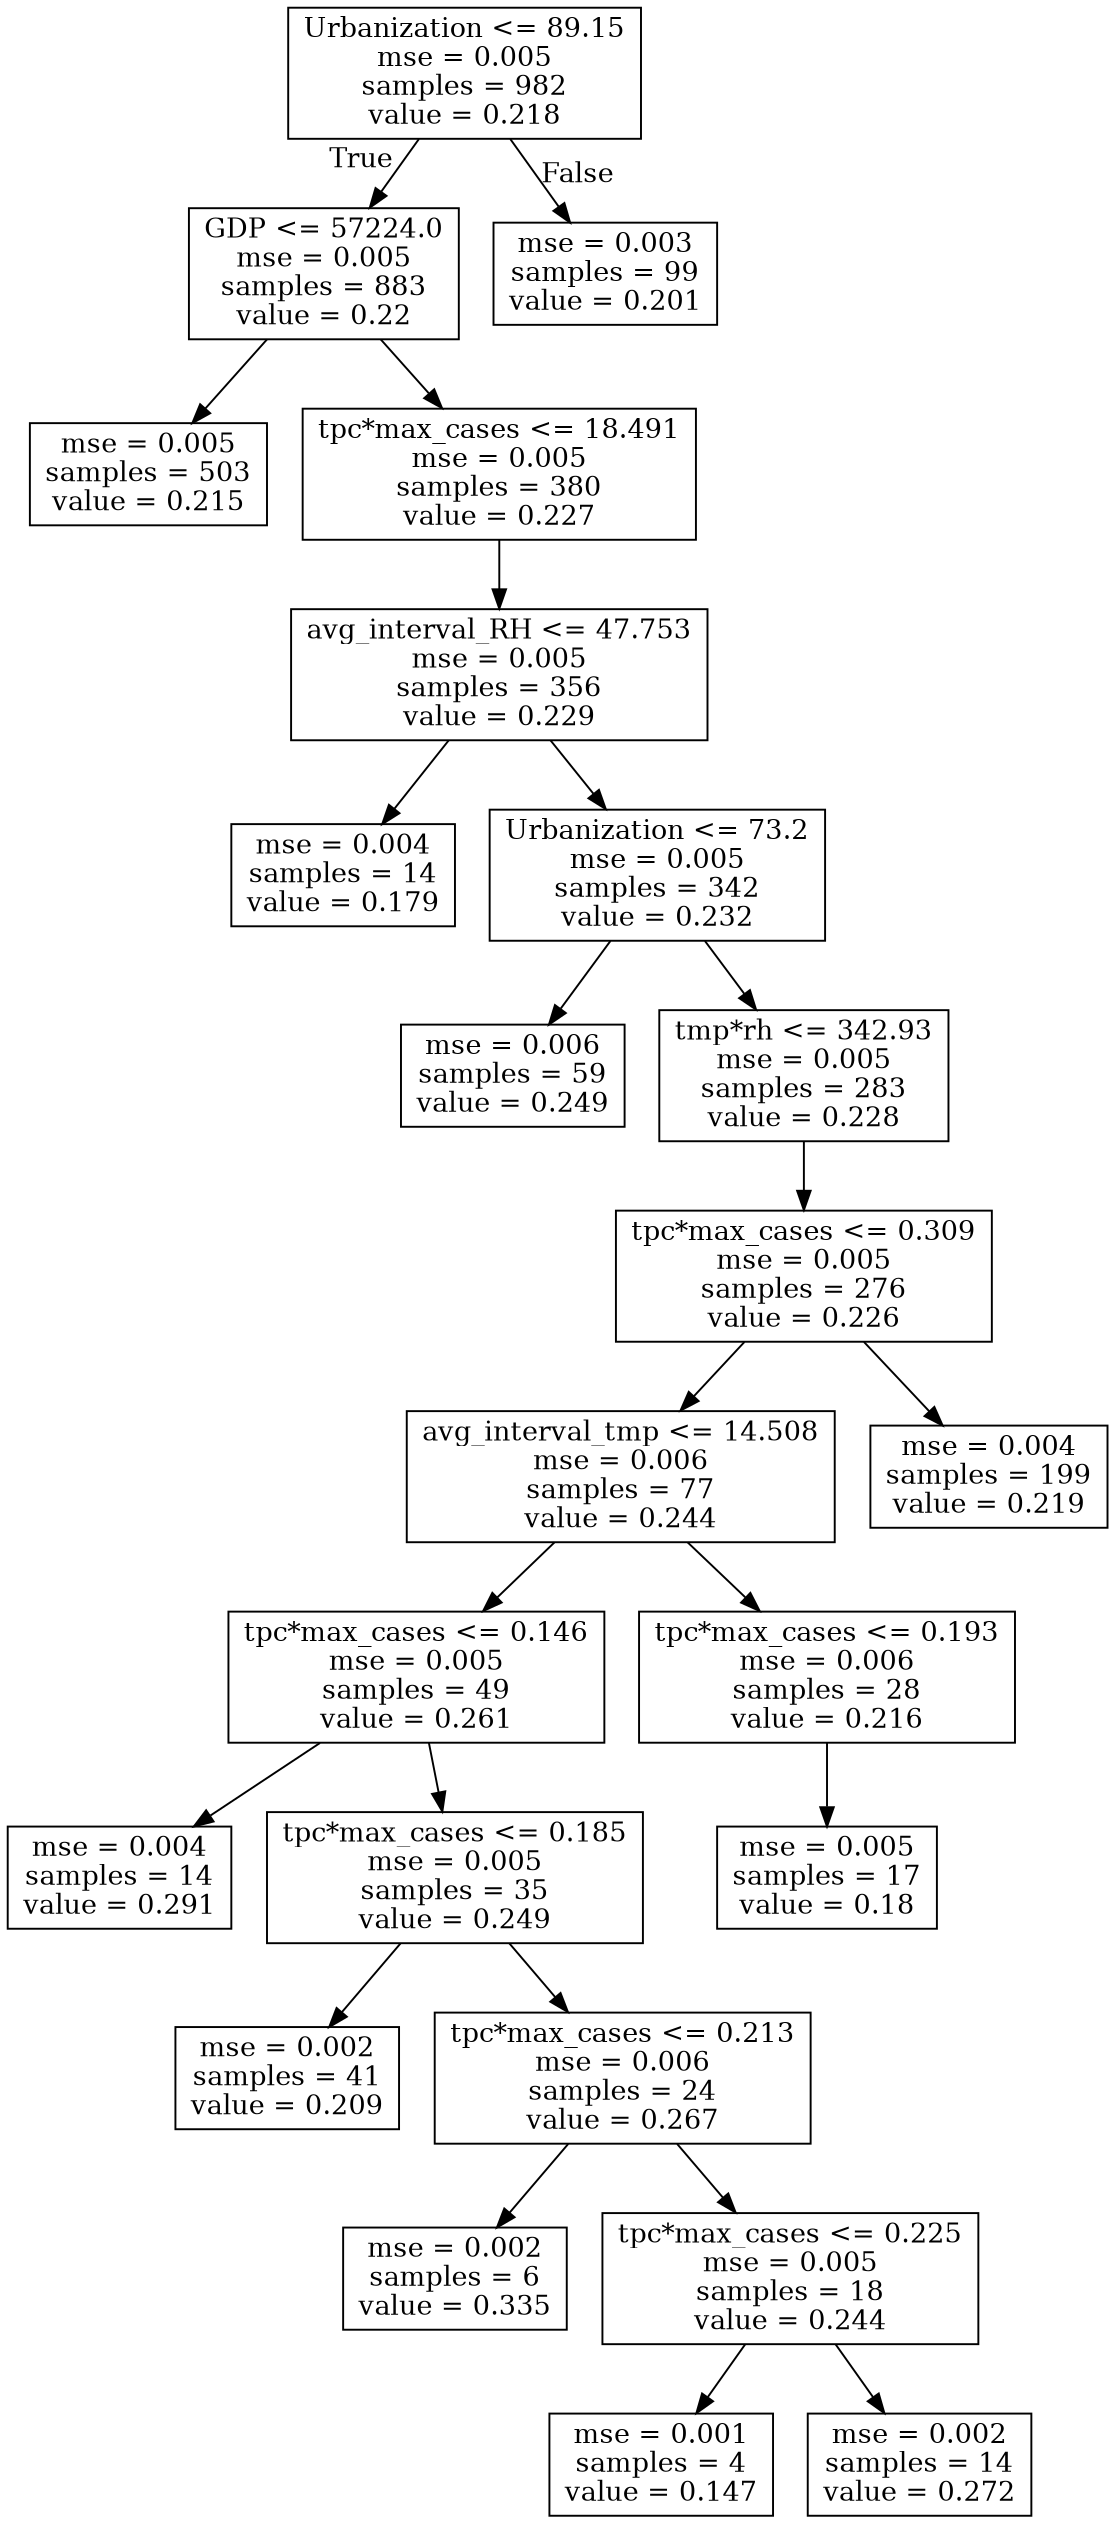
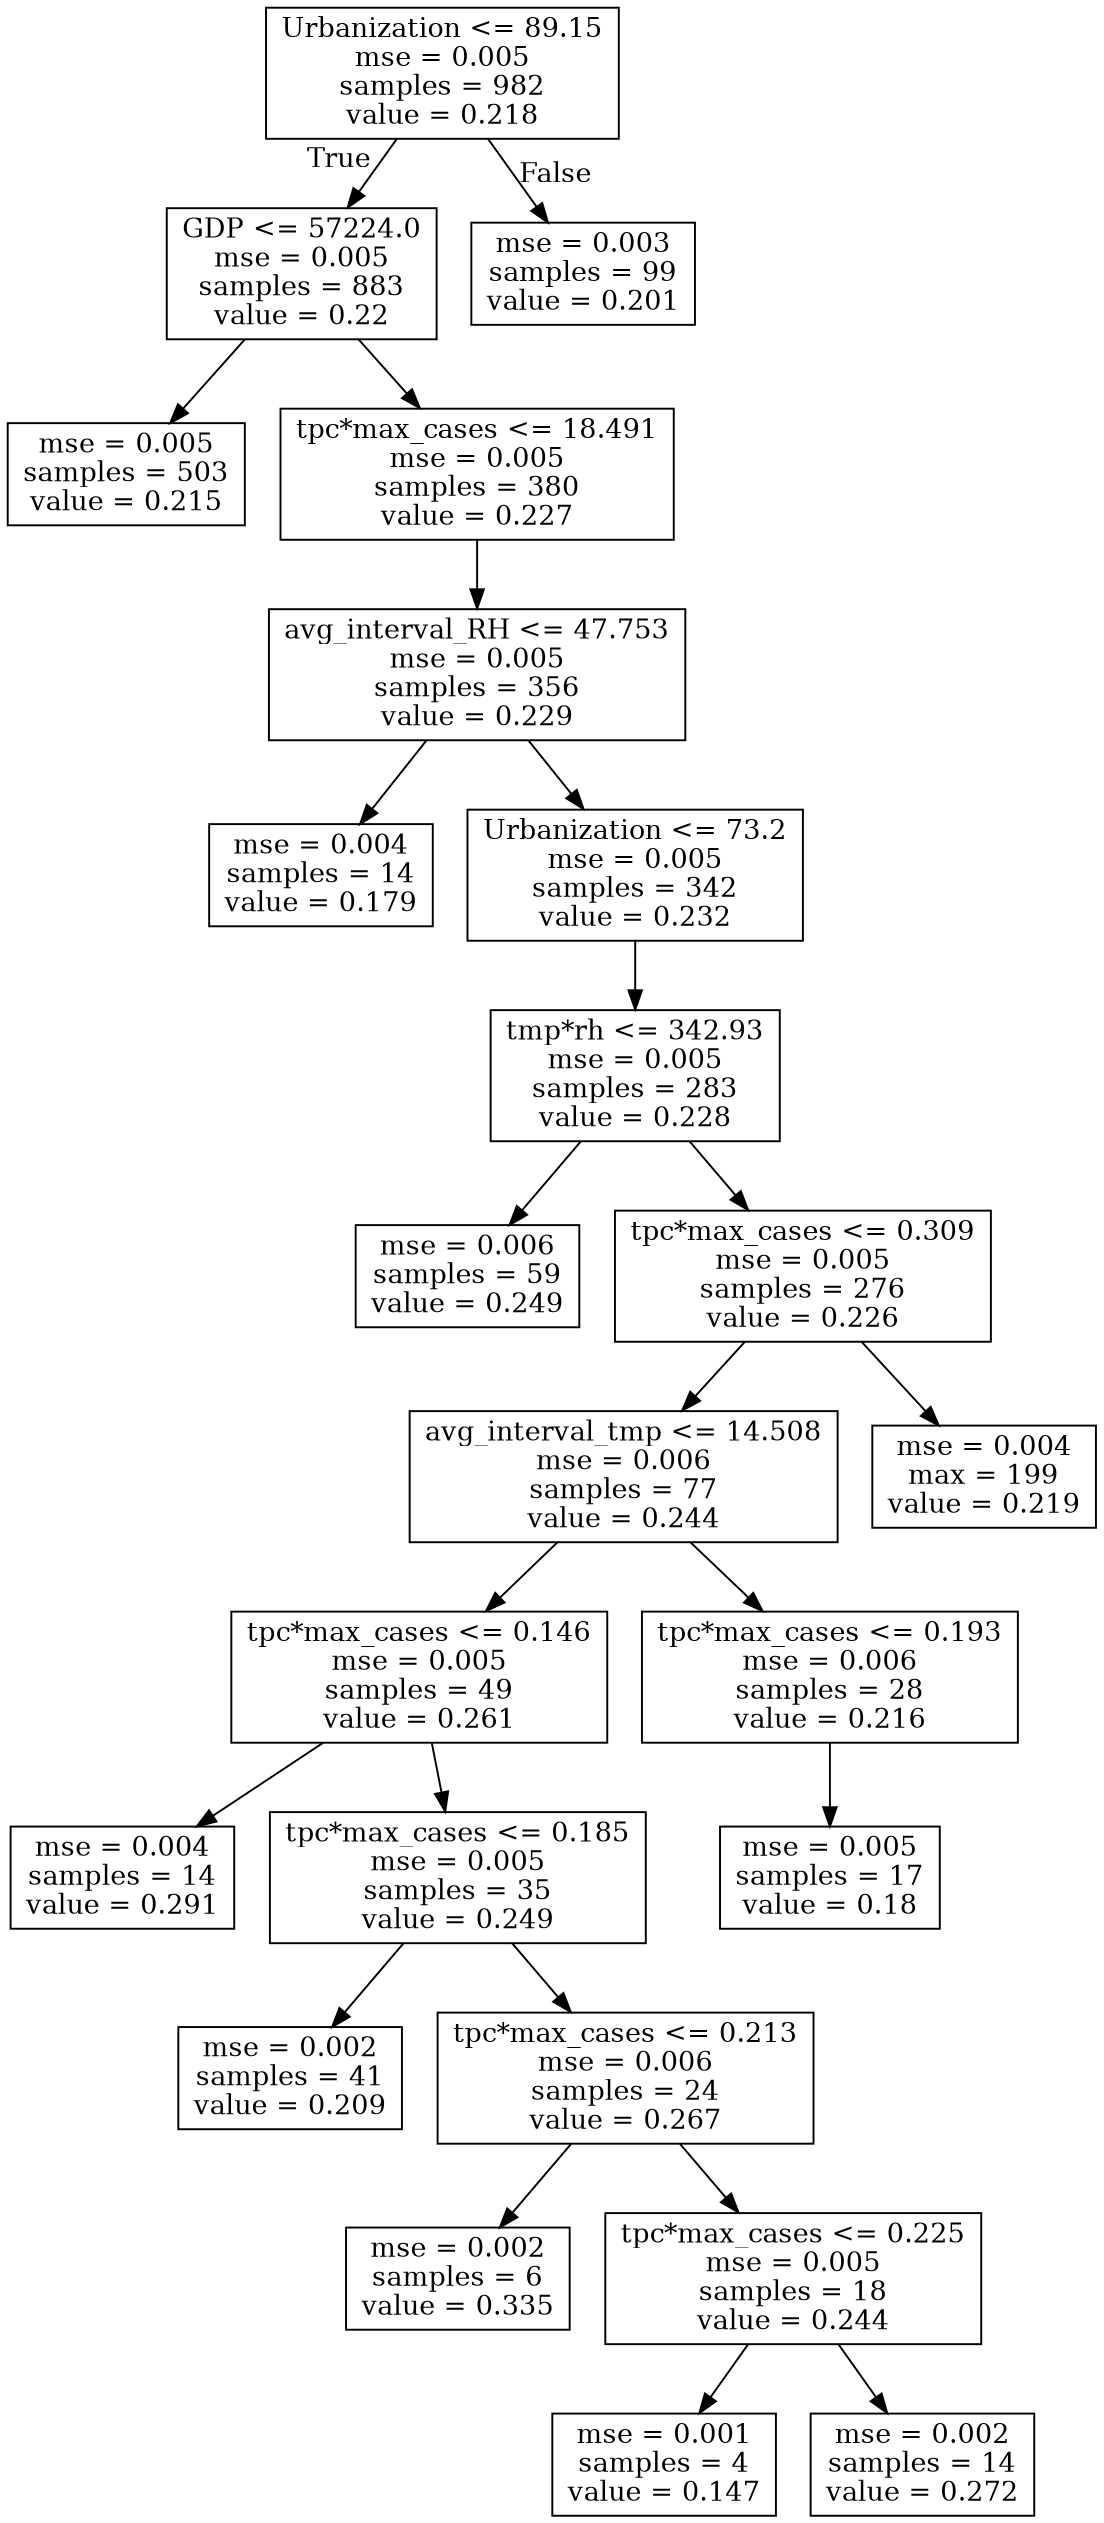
  digraph {
    node [shape=box]
    n1 [label="Urbanization <= 89.15\nmse = 0.005\nsamples = 982\nvalue = 0.218"]
    n2 [label="GDP <= 57224.0\nmse = 0.005\nsamples = 883\nvalue = 0.22"]
    n3 [label="mse = 0.003\nsamples = 99\nvalue = 0.201"]
    n4 [label="mse = 0.005\nsamples = 503\nvalue = 0.215"]
    n5 [label="tpc*max_cases <= 18.491\nmse = 0.005\nsamples = 380\nvalue = 0.227"]
    n6 [label="avg_interval_RH <= 47.753\nmse = 0.005\nsamples = 356\nvalue = 0.229"]
    n7 [label="mse = 0.004\nsamples = 14\nvalue = 0.179"]
    n8 [label="Urbanization <= 73.2\nmse = 0.005\nsamples = 342\nvalue = 0.232"]
    n9 [label="mse = 0.006\nsamples = 59\nvalue = 0.249"]
    n10 [label="tmp*rh <= 342.93\nmse = 0.005\nsamples = 283\nvalue = 0.228"]
    n11 [label="tpc*max_cases <= 0.309\nmse = 0.005\nsamples = 276\nvalue = 0.226"]
    n12 [label="avg_interval_tmp <= 14.508\nmse = 0.006\nsamples = 77\nvalue = 0.244"]
-   n13 [label="mse = 0.004\nsamples = 199\nvalue = 0.219"]
+   n13 [label="mse = 0.004\nmax = 199\nvalue = 0.219"]
    n14 [label="tpc*max_cases <= 0.146\nmse = 0.005\nsamples = 49\nvalue = 0.261"]
    n15 [label="tpc*max_cases <= 0.193\nmse = 0.006\nsamples = 28\nvalue = 0.216"]
    n16 [label="mse = 0.004\nsamples = 14\nvalue = 0.291"]
    n17 [label="tpc*max_cases <= 0.185\nmse = 0.005\nsamples = 35\nvalue = 0.249"]
    n18 [label="mse = 0.005\nsamples = 17\nvalue = 0.18"]
    n19 [label="mse = 0.002\nsamples = 41\nvalue = 0.209"]
    n20 [label="tpc*max_cases <= 0.213\nmse = 0.006\nsamples = 24\nvalue = 0.267"]
    n21 [label="mse = 0.002\nsamples = 6\nvalue = 0.335"]
    n22 [label="tpc*max_cases <= 0.225\nmse = 0.005\nsamples = 18\nvalue = 0.244"]
    n23 [label="mse = 0.001\nsamples = 4\nvalue = 0.147"]
    n24 [label="mse = 0.002\nsamples = 14\nvalue = 0.272"]
    n1 -> n2 [headlabel=True labelangle=45 labeldistance=2.5]
    n1 -> n3 [headlabel=False labelangle=-45 labeldistance=2.5]
    n2 -> n4
    n2 -> n5
    n5 -> n6
    n6 -> n7
    n6 -> n8
-   n8 -> n9
+   n10 -> n9
    n8 -> n10
    n10 -> n11
    n11 -> n12
    n11 -> n13
    n12 -> n14
    n12 -> n15
    n14 -> n16
    n14 -> n17
    n15 -> n18
    n17 -> n19
    n17 -> n20
    n20 -> n21
    n20 -> n22
    n22 -> n23
    n22 -> n24
  }
